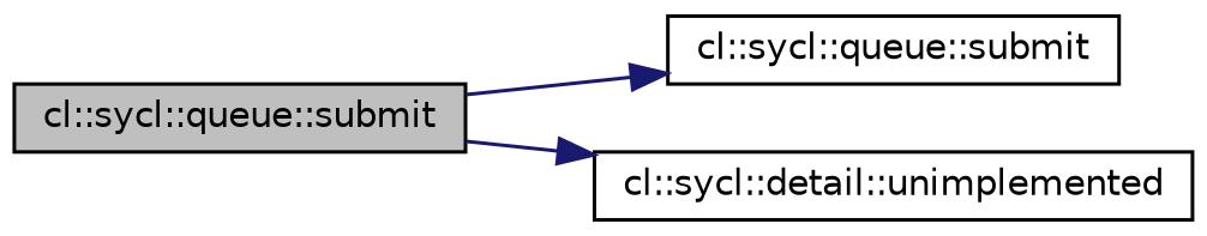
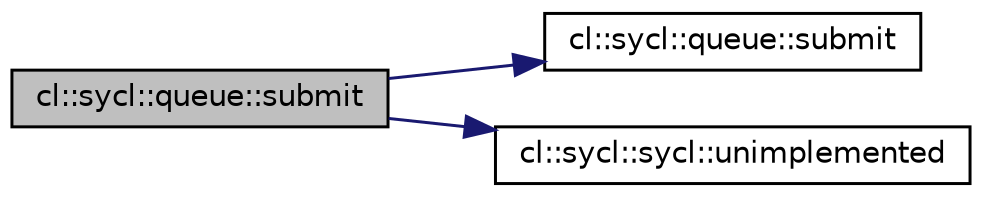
  digraph {
    rankdir=LR
    node [color=black fontname=Helvetica fontsize=10 shape=record]
    edge [color=midnightblue fontname=Helvetica fontsize=10 labelfontname=Helvetica labelfontsize=10 style=solid]
    n1 [fillcolor=grey75 fontcolor=black height=0.2 label="cl::sycl::queue::submit" style=filled width=0.4]
    n2 [height=0.2 label="cl::sycl::queue::submit" width=0.4]
-   n3 [height=0.2 label="cl::sycl::detail::unimplemented" width=0.4]
+   n3 [height=0.2 label="cl::sycl::sycl::unimplemented" width=0.4]
    n1 -> n2
    n1 -> n3
  }
